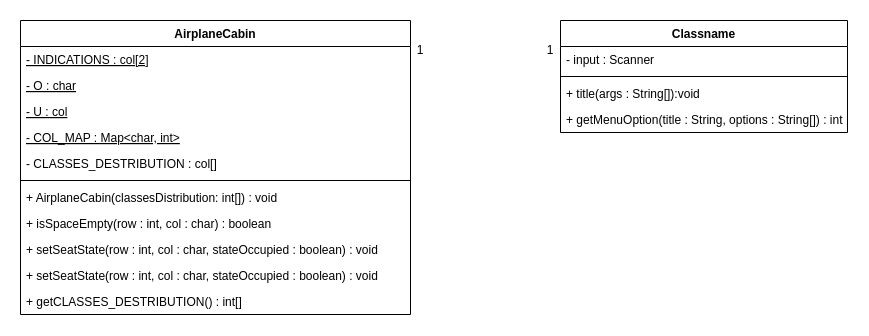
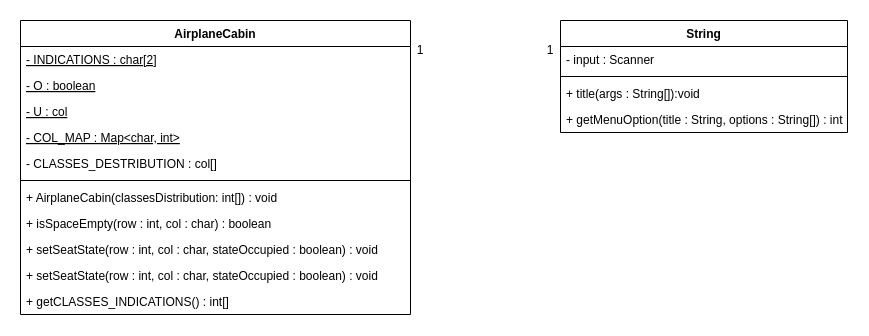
  <mxCell id="0" />
  <mxCell id="1" parent="0" />
  <mxCell id="2" value="1" style="text;html=1;strokeColor=none;fillColor=none;align=center;verticalAlign=middle;whiteSpace=wrap;rounded=0;" vertex="1" parent="1"><mxGeometry x="410" y="40" width="20" height="20" as="geometry" /></mxCell>
  <mxCell id="3" value="1" style="text;html=1;strokeColor=none;fillColor=none;align=center;verticalAlign=middle;whiteSpace=wrap;rounded=0;" vertex="1" parent="1"><mxGeometry x="540" y="40" width="20" height="20" as="geometry" /></mxCell>
  <mxCell id="4" value="AirplaneCabin" style="swimlane;fontStyle=1;align=center;verticalAlign=top;childLayout=stackLayout;horizontal=1;startSize=26;horizontalStack=0;resizeParent=1;resizeParentMax=0;resizeLast=0;collapsible=1;marginBottom=0;" vertex="1" parent="1"><mxGeometry y="20" width="390" height="294" as="geometry" x="20" /></mxCell>
- <mxCell id="5" value="- INDICATIONS : col[2]" style="text;strokeColor=none;fillColor=none;align=left;verticalAlign=top;spacingLeft=4;spacingRight=4;overflow=hidden;rotatable=0;points=[[0,0.5],[1,0.5]];portConstraint=eastwest;fontStyle=4" vertex="1" parent="4"><mxGeometry y="26" width="390" height="26" as="geometry" /></mxCell>
- <mxCell id="6" value="- O : char" style="text;strokeColor=none;fillColor=none;align=left;verticalAlign=top;spacingLeft=4;spacingRight=4;overflow=hidden;rotatable=0;points=[[0,0.5],[1,0.5]];portConstraint=eastwest;fontStyle=4" vertex="1" parent="4"><mxGeometry y="52" width="390" height="26" as="geometry" /></mxCell>
+ <mxCell id="5" value="- INDICATIONS : char[2]" style="text;strokeColor=none;fillColor=none;align=left;verticalAlign=top;spacingLeft=4;spacingRight=4;overflow=hidden;rotatable=0;points=[[0,0.5],[1,0.5]];portConstraint=eastwest;fontStyle=4" vertex="1" parent="4"><mxGeometry y="26" width="390" height="26" as="geometry" /></mxCell>
+ <mxCell id="6" value="- O : boolean" style="text;strokeColor=none;fillColor=none;align=left;verticalAlign=top;spacingLeft=4;spacingRight=4;overflow=hidden;rotatable=0;points=[[0,0.5],[1,0.5]];portConstraint=eastwest;fontStyle=4" vertex="1" parent="4"><mxGeometry y="52" width="390" height="26" as="geometry" /></mxCell>
  <mxCell id="7" value="- U : col" style="text;strokeColor=none;fillColor=none;align=left;verticalAlign=top;spacingLeft=4;spacingRight=4;overflow=hidden;rotatable=0;points=[[0,0.5],[1,0.5]];portConstraint=eastwest;fontStyle=4" vertex="1" parent="4"><mxGeometry y="78" width="390" height="26" as="geometry" /></mxCell>
  <mxCell id="8" value="- COL_MAP : Map&lt;char, int&gt;" style="text;strokeColor=none;fillColor=none;align=left;verticalAlign=top;spacingLeft=4;spacingRight=4;overflow=hidden;rotatable=0;points=[[0,0.5],[1,0.5]];portConstraint=eastwest;fontStyle=4" vertex="1" parent="4"><mxGeometry y="104" width="390" height="26" as="geometry" /></mxCell>
  <mxCell id="9" value="- CLASSES_DESTRIBUTION : col[]" style="text;strokeColor=none;fillColor=none;align=left;verticalAlign=top;spacingLeft=4;spacingRight=4;overflow=hidden;rotatable=0;points=[[0,0.5],[1,0.5]];portConstraint=eastwest;fontStyle=0" vertex="1" parent="4"><mxGeometry y="130" width="390" height="26" as="geometry" /></mxCell>
  <mxCell id="10" value="" style="line;strokeWidth=1;fillColor=none;align=left;verticalAlign=middle;spacingTop=-1;spacingLeft=3;spacingRight=3;rotatable=0;labelPosition=right;points=[];portConstraint=eastwest;" vertex="1" parent="4"><mxGeometry y="156" width="390" height="8" as="geometry" /></mxCell>
  <mxCell id="11" value="+ AirplaneCabin(classesDistribution: int[]) : void" style="text;strokeColor=none;fillColor=none;align=left;verticalAlign=top;spacingLeft=4;spacingRight=4;overflow=hidden;rotatable=0;points=[[0,0.5],[1,0.5]];portConstraint=eastwest;" vertex="1" parent="4"><mxGeometry y="164" width="390" height="26" as="geometry" /></mxCell>
  <mxCell id="12" value="+ isSpaceEmpty(row : int, col : char) : boolean" style="text;strokeColor=none;fillColor=none;align=left;verticalAlign=top;spacingLeft=4;spacingRight=4;overflow=hidden;rotatable=0;points=[[0,0.5],[1,0.5]];portConstraint=eastwest;" vertex="1" parent="4"><mxGeometry y="190" width="390" height="26" as="geometry" /></mxCell>
  <mxCell id="13" value="+ setSeatState(row : int, col : char, stateOccupied : boolean) : void" style="text;strokeColor=none;fillColor=none;align=left;verticalAlign=top;spacingLeft=4;spacingRight=4;overflow=hidden;rotatable=0;points=[[0,0.5],[1,0.5]];portConstraint=eastwest;" vertex="1" parent="4"><mxGeometry y="216" width="390" height="26" as="geometry" /></mxCell>
  <mxCell id="14" value="+ setSeatState(row : int, col : char, stateOccupied : boolean) : void" style="text;strokeColor=none;fillColor=none;align=left;verticalAlign=top;spacingLeft=4;spacingRight=4;overflow=hidden;rotatable=0;points=[[0,0.5],[1,0.5]];portConstraint=eastwest;spacingBottom=-1;" vertex="1" parent="4"><mxGeometry y="242" width="390" height="26" as="geometry" /></mxCell>
- <mxCell id="15" value="+ getCLASSES_DESTRIBUTION() : int[]" style="text;strokeColor=none;fillColor=none;align=left;verticalAlign=top;spacingLeft=4;spacingRight=4;overflow=hidden;rotatable=0;points=[[0,0.5],[1,0.5]];portConstraint=eastwest;spacingBottom=-1;" vertex="1" parent="4"><mxGeometry y="268" width="390" height="26" as="geometry" /></mxCell>
- <mxCell id="16" value="Classname" style="swimlane;fontStyle=1;align=center;verticalAlign=top;childLayout=stackLayout;horizontal=1;startSize=26;horizontalStack=0;resizeParent=1;resizeParentMax=0;resizeLast=0;collapsible=1;marginBottom=0;" vertex="1" parent="1"><mxGeometry x="560" y="20" width="287" height="112" as="geometry" /></mxCell>
+ <mxCell id="15" value="+ getCLASSES_INDICATIONS() : int[]" style="text;strokeColor=none;fillColor=none;align=left;verticalAlign=top;spacingLeft=4;spacingRight=4;overflow=hidden;rotatable=0;points=[[0,0.5],[1,0.5]];portConstraint=eastwest;spacingBottom=-1;" vertex="1" parent="4"><mxGeometry y="268" width="390" height="26" as="geometry" /></mxCell>
+ <mxCell id="16" value="String" style="swimlane;fontStyle=1;align=center;verticalAlign=top;childLayout=stackLayout;horizontal=1;startSize=26;horizontalStack=0;resizeParent=1;resizeParentMax=0;resizeLast=0;collapsible=1;marginBottom=0;" vertex="1" parent="1"><mxGeometry x="560" y="20" width="287" height="112" as="geometry" /></mxCell>
  <mxCell id="17" value="- input : Scanner" style="text;strokeColor=none;fillColor=none;align=left;verticalAlign=top;spacingLeft=4;spacingRight=4;overflow=hidden;rotatable=0;points=[[0,0.5],[1,0.5]];portConstraint=eastwest;" vertex="1" parent="16"><mxGeometry y="26" width="287" height="26" as="geometry" /></mxCell>
  <mxCell id="18" value="" style="line;strokeWidth=1;fillColor=none;align=left;verticalAlign=middle;spacingTop=-1;spacingLeft=3;spacingRight=3;rotatable=0;labelPosition=right;points=[];portConstraint=eastwest;" vertex="1" parent="16"><mxGeometry y="52" width="287" height="8" as="geometry" /></mxCell>
  <mxCell id="19" value="+ title(args : String[]):void" style="text;strokeColor=none;fillColor=none;align=left;verticalAlign=top;spacingLeft=4;spacingRight=4;overflow=hidden;rotatable=0;points=[[0,0.5],[1,0.5]];portConstraint=eastwest;" vertex="1" parent="16"><mxGeometry y="60" width="287" height="26" as="geometry" /></mxCell>
  <mxCell id="20" value="+ getMenuOption(title : String, options : String[]) : int" style="text;strokeColor=none;fillColor=none;align=left;verticalAlign=top;spacingLeft=4;spacingRight=4;overflow=hidden;rotatable=0;points=[[0,0.5],[1,0.5]];portConstraint=eastwest;" vertex="1" parent="16"><mxGeometry y="86" width="287" height="26" as="geometry" /></mxCell>
